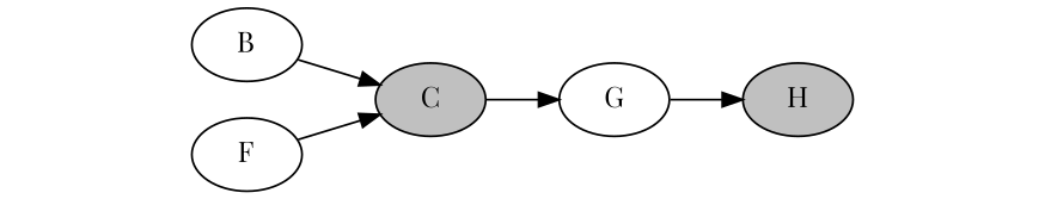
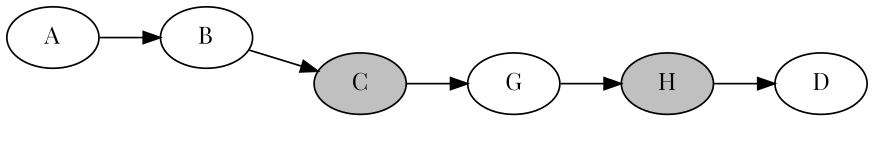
  digraph {
    fontname="Playfair Display"
    rankdir=LR
    node [fontname="Playfair Display"]
    edge [fontname="Playfair Display"]
+   A
    B
    C [fillcolor=gray style=filled]
    G
-   F
    H [fillcolor=gray style=filled]
+   D
+   A -> B
    B -> C
    C -> G
    G -> H
-   F -> C
+   H -> D
  }
